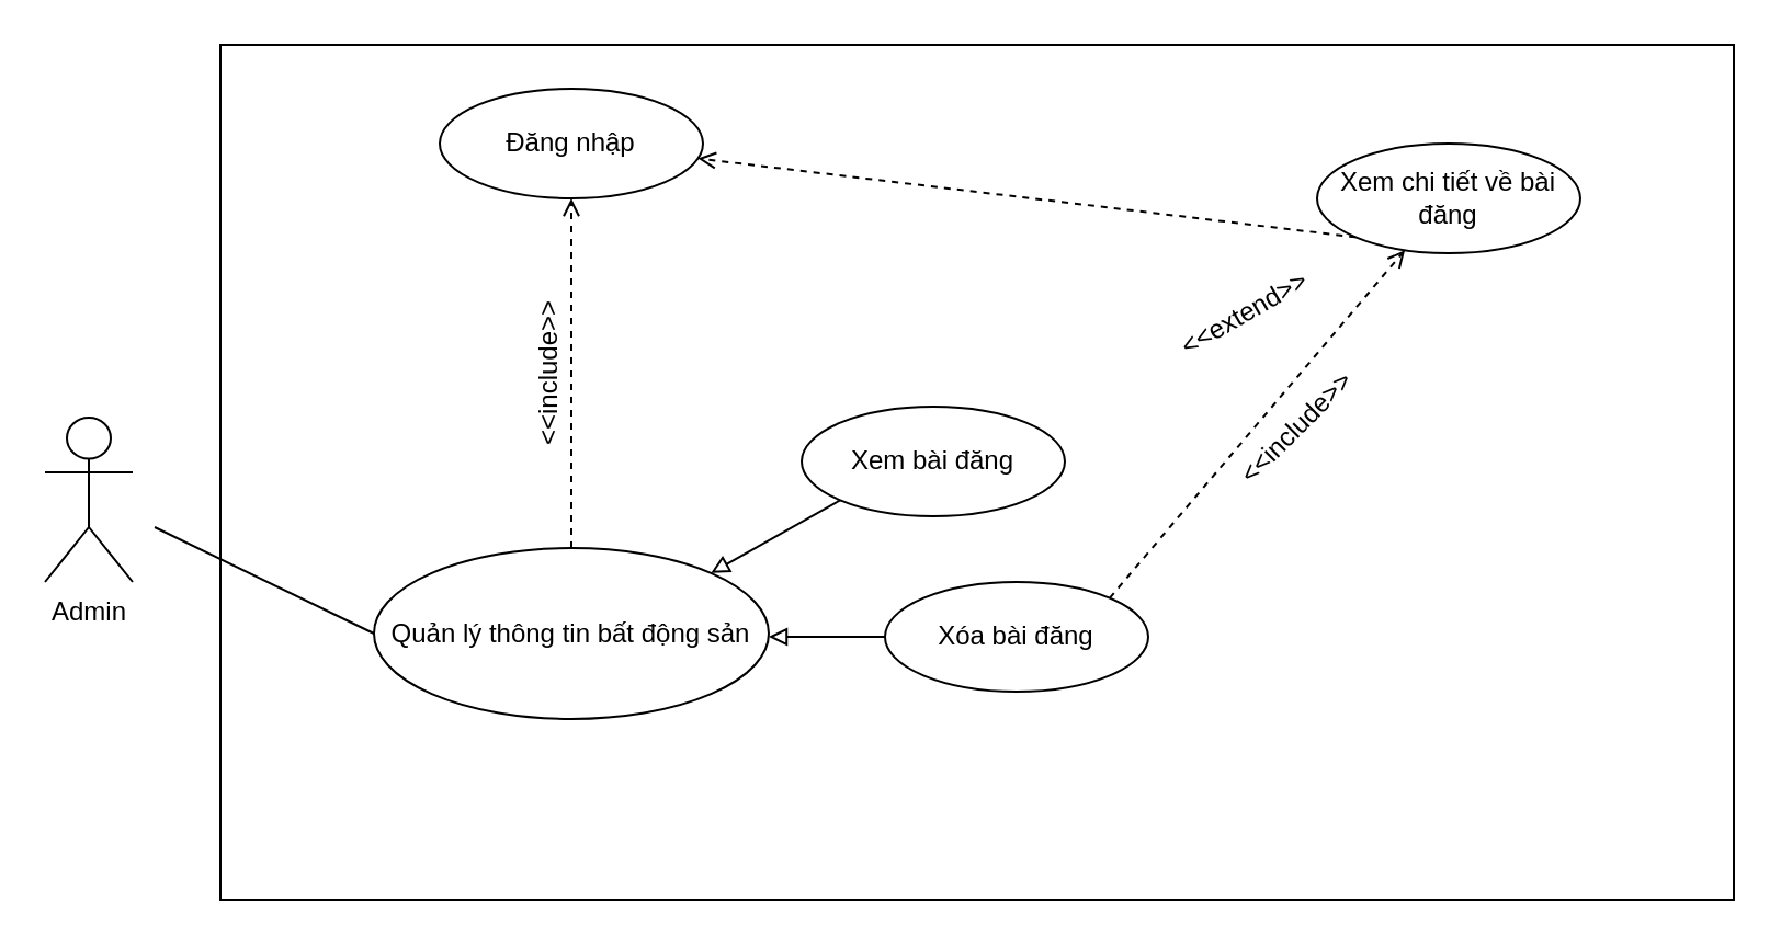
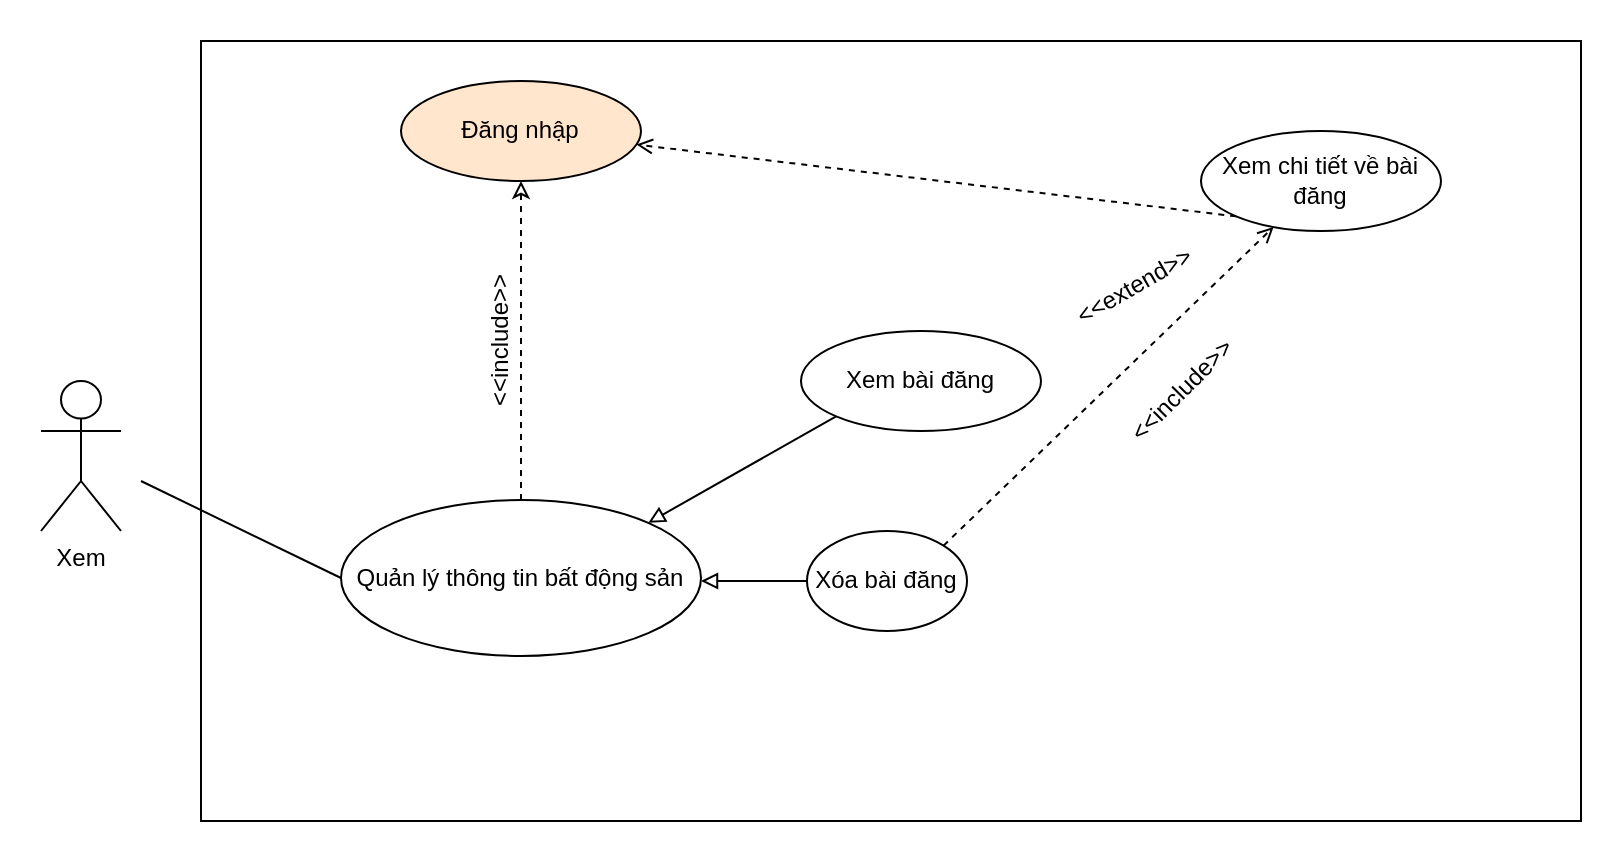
  <mxCell id="0" />
  <mxCell id="1" parent="0" />
- <mxCell id="2" value="Admin" style="shape=umlActor;verticalLabelPosition=bottom;labelBackgroundColor=#ffffff;verticalAlign=top;html=1;outlineConnect=0;" parent="1" vertex="1"><mxGeometry x="20" y="190" width="40" height="75" as="geometry" /></mxCell>
+ <mxCell id="2" value="Xem" style="shape=umlActor;verticalLabelPosition=bottom;labelBackgroundColor=#ffffff;verticalAlign=top;html=1;outlineConnect=0;" parent="1" vertex="1"><mxGeometry x="20" y="190" width="40" height="75" as="geometry" /></mxCell>
  <mxCell id="3" value="" style="rounded=0;whiteSpace=wrap;html=1;" parent="1" vertex="1"><mxGeometry x="100" y="20" width="690" height="390" as="geometry" /></mxCell>
  <mxCell id="4" value="Quản lý thông tin bất động sản" style="ellipse;whiteSpace=wrap;html=1;" parent="1" vertex="1"><mxGeometry x="170" y="249.5" width="180" height="78" as="geometry" /></mxCell>
  <mxCell id="5" value="" style="endArrow=none;html=1;entryX=0;entryY=0.5;entryDx=0;entryDy=0;" parent="1" target="4" edge="1"><mxGeometry width="50" height="50" relative="1" as="geometry"><mxPoint x="70" y="240" as="sourcePoint" /><mxPoint x="130" y="160" as="targetPoint" /></mxGeometry></mxCell>
- <mxCell id="6" value="" style="endArrow=open;dashed=1;html=1;endFill=0;exitX=0.5;exitY=0;exitDx=0;exitDy=0;" parent="1" source="4" target="8" edge="1"><mxGeometry width="50" height="50" relative="1" as="geometry"><mxPoint x="602.5" y="200" as="sourcePoint" /><mxPoint x="740.074" y="242.322" as="targetPoint" /></mxGeometry></mxCell>
+ <mxCell id="6" value="" style="endArrow=classic;dashed=1;html=1;endFill=0;exitX=0.5;exitY=0;exitDx=0;exitDy=0;" parent="1" source="4" target="8" edge="1"><mxGeometry width="50" height="50" relative="1" as="geometry"><mxPoint x="602.5" y="200" as="sourcePoint" /><mxPoint x="740.074" y="242.322" as="targetPoint" /></mxGeometry></mxCell>
  <mxCell id="7" value="&amp;lt;&amp;lt;include&amp;gt;&amp;gt;" style="text;html=1;strokeColor=none;fillColor=none;align=center;verticalAlign=middle;whiteSpace=wrap;rounded=0;rotation=-90;" parent="1" vertex="1"><mxGeometry x="230" y="160" width="40" height="20" as="geometry" /></mxCell>
- <mxCell id="8" value="Đăng nhập" style="ellipse;whiteSpace=wrap;html=1;" parent="1" vertex="1"><mxGeometry x="200" y="40" width="120" height="50" as="geometry" /></mxCell>
- <mxCell id="9" value="Xem bài đăng" style="ellipse;whiteSpace=wrap;html=1;" parent="1" vertex="1"><mxGeometry x="365" y="185" width="120" height="50" as="geometry" /></mxCell>
+ <mxCell id="8" value="Đăng nhập" style="ellipse;whiteSpace=wrap;html=1;fillColor=#ffe6cc;" parent="1" vertex="1"><mxGeometry x="200" y="40" width="120" height="50" as="geometry" /></mxCell>
+ <mxCell id="9" value="Xem bài đăng" style="ellipse;whiteSpace=wrap;html=1;" parent="1" vertex="1"><mxGeometry x="400" y="165" width="120" height="50" as="geometry" /></mxCell>
  <mxCell id="10" value="" style="endArrow=block;html=1;endFill=0;exitX=0;exitY=1;exitDx=0;exitDy=0;entryX=1;entryY=0;entryDx=0;entryDy=0;" parent="1" source="9" target="4" edge="1"><mxGeometry width="50" height="50" relative="1" as="geometry"><mxPoint x="451.04" y="127" as="sourcePoint" /><mxPoint x="307.522" y="263.051" as="targetPoint" /><Array as="points" /></mxGeometry></mxCell>
  <mxCell id="11" value="Xem chi tiết về bài đăng" style="ellipse;whiteSpace=wrap;html=1;" parent="1" vertex="1"><mxGeometry x="600" y="65" width="120" height="50" as="geometry" /></mxCell>
  <mxCell id="12" value="" style="endArrow=open;dashed=1;html=1;endFill=0;exitX=0;exitY=1;exitDx=0;exitDy=0;" parent="1" source="11" target="8" edge="1"><mxGeometry width="50" height="50" relative="1" as="geometry"><mxPoint x="599.5" y="120" as="sourcePoint" /><mxPoint x="599.5" y="279.5" as="targetPoint" /></mxGeometry></mxCell>
  <mxCell id="13" value="&amp;lt;&amp;lt;extend&amp;gt;&amp;gt;" style="text;html=1;strokeColor=none;fillColor=none;align=center;verticalAlign=middle;whiteSpace=wrap;rounded=0;rotation=-30;" parent="1" vertex="1"><mxGeometry x="523" y="132.5" width="88" height="20" as="geometry" /></mxCell>
- <mxCell id="14" value="Xóa bài đăng" style="ellipse;whiteSpace=wrap;html=1;" parent="1" vertex="1"><mxGeometry x="403" y="265" width="120" height="50" as="geometry" /></mxCell>
+ <mxCell id="14" value="Xóa bài đăng" style="ellipse;whiteSpace=wrap;html=1;" parent="1" vertex="1"><mxGeometry x="403" y="265" width="80" height="50" as="geometry" /></mxCell>
  <mxCell id="15" value="" style="endArrow=block;html=1;endFill=0;exitX=0;exitY=0.5;exitDx=0;exitDy=0;" parent="1" source="14" edge="1"><mxGeometry width="50" height="50" relative="1" as="geometry"><mxPoint x="430.574" y="217.678" as="sourcePoint" /><mxPoint x="350" y="290" as="targetPoint" /><Array as="points" /></mxGeometry></mxCell>
  <mxCell id="16" value="" style="endArrow=open;dashed=1;html=1;endFill=0;exitX=1;exitY=0;exitDx=0;exitDy=0;" parent="1" source="14" target="11" edge="1"><mxGeometry width="50" height="50" relative="1" as="geometry"><mxPoint x="270" y="259.5" as="sourcePoint" /><mxPoint x="270" y="100" as="targetPoint" /></mxGeometry></mxCell>
  <mxCell id="17" value="&amp;lt;&amp;lt;include&amp;gt;&amp;gt;" style="text;html=1;strokeColor=none;fillColor=none;align=center;verticalAlign=middle;whiteSpace=wrap;rounded=0;rotation=-45;" parent="1" vertex="1"><mxGeometry x="571" y="185" width="40" height="20" as="geometry" /></mxCell>
